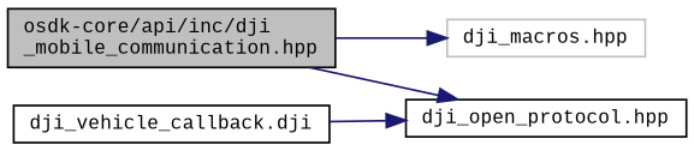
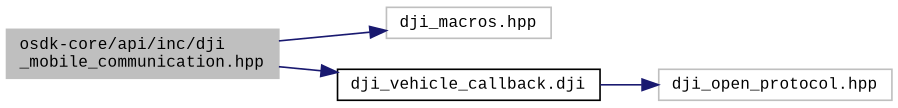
  digraph {
    fontname="Liberation Mono"
    rankdir=LR
    node [color=black fillcolor=white fontname="Liberation Mono" fontsize=10 shape=record style=filled]
    edge [color=midnightblue fontname="Liberation Mono" fontsize=10 labelfontname=Helvetica labelfontsize=10 style=solid]
-   n1 [fillcolor=grey75 fontcolor=black height=0.2 label="osdk-core/api/inc/dji\l_mobile_communication.hpp" width=0.4]
+   n1 [color=grey75 fillcolor=grey75 fontcolor=black height=0.2 label="osdk-core/api/inc/dji\l_mobile_communication.hpp" width=0.4]
    n2 [color=grey75 height=0.2 label="dji_macros.hpp" width=0.4]
    n3 [height=0.2 label="dji_vehicle_callback.dji" width=0.4]
-   n4 [height=0.2 label="dji_open_protocol.hpp" width=0.4]
+   n4 [color=grey75 height=0.2 label="dji_open_protocol.hpp" width=0.4]
    n1 -> n2
-   n1 -> n4
+   n1 -> n3
    n3 -> n4
  }
